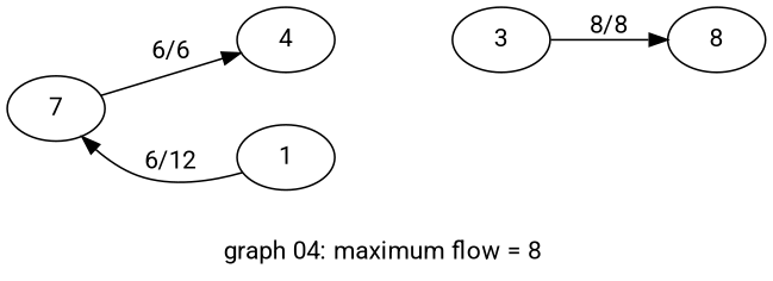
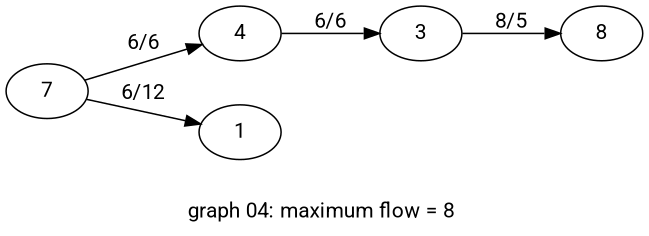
  digraph {
    fontname=Roboto
    label="graph 04: maximum flow = 8 "
    rankdir=LR
    node [fontname=Roboto]
    edge [fontname=Roboto]
    4
    3
    8
    7
    1
-   3 -> 8 [label=" 8/8 "]
+   4 -> 3 [label=" 6/6 "]
+   3 -> 8 [label=" 8/5 "]
    7 -> 4 [label=" 6/6 "]
-   1 -> 7 [label=" 6/12 "]
+   7 -> 1 [label=" 6/12 "]
  }
